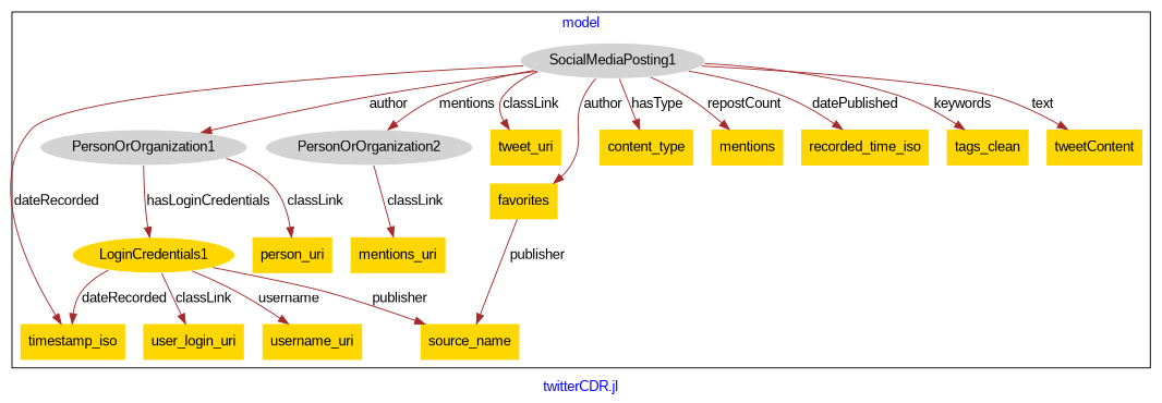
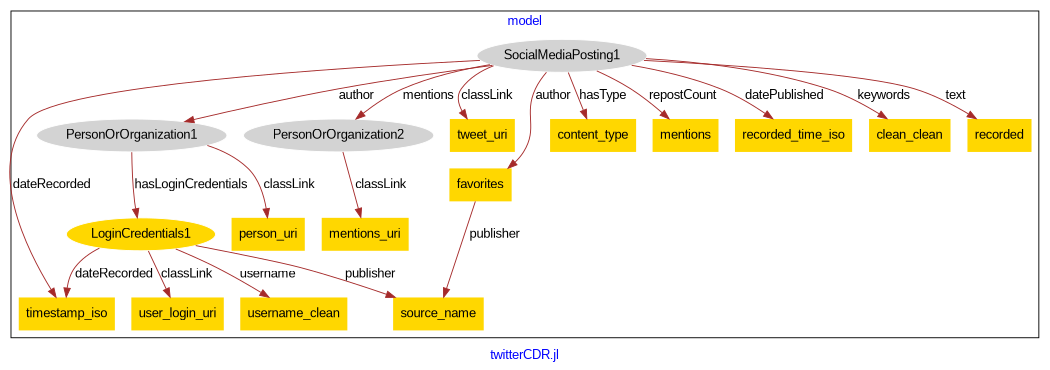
  digraph {
    fontcolor=blue
    fontname="Liberation Sans"
    label="twitterCDR.jl"
    remincross=true
    node [fillcolor=gold fontname="Liberation Sans" style=filled shape=plaintext]
    edge [color=brown fontcolor=black fontname="Liberation Sans"]
    n1 [color=white label=LoginCredentials1 shape=""]
    n2 [label=user_login_uri]
    n3 [label=timestamp_iso]
-   n4 [label=username_uri]
+   n4 [label=username_clean]
    n5 [label=source_name]
    n6 [color=white fillcolor=lightgray label=PersonOrOrganization1 shape=""]
    n7 [label=person_uri]
    n8 [color=white fillcolor=lightgray label=PersonOrOrganization2 shape=""]
    n9 [label=mentions_uri]
    n10 [color=white fillcolor=lightgray label=SocialMediaPosting1 shape=""]
    n11 [label=tweet_uri]
    n12 [label=favorites]
    n13 [label=content_type]
    n14 [label=mentions]
    n15 [label=recorded_time_iso]
-   n16 [label=tags_clean]
-   n17 [label=tweetContent]
+   n16 [label=clean_clean]
+   n17 [label=recorded]
    subgraph cluster_1 {
      label=model
      n1
      n2
      n3
      n4
      n5
      n6
      n7
      n8
      n9
      n10
      n11
      n12
      n13
      n14
      n15
      n16
      n17
    }
    n1 -> n2 [label=classLink]
    n1 -> n3 [label=dateRecorded]
    n1 -> n4 [label=username]
    n1 -> n5 [label=publisher]
    n6 -> n1 [label=hasLoginCredentials]
    n6 -> n7 [label=classLink]
    n8 -> n9 [label=classLink]
    n10 -> n3 [label=dateRecorded]
    n10 -> n6 [label=author]
    n10 -> n8 [label=mentions]
    n10 -> n11 [label=classLink]
    n10 -> n12 [label=author]
    n10 -> n13 [label=hasType]
    n10 -> n14 [label=repostCount]
    n10 -> n15 [label=datePublished]
    n10 -> n16 [label=keywords]
    n10 -> n17 [label=text]
    n12 -> n5 [label=publisher]
  }
